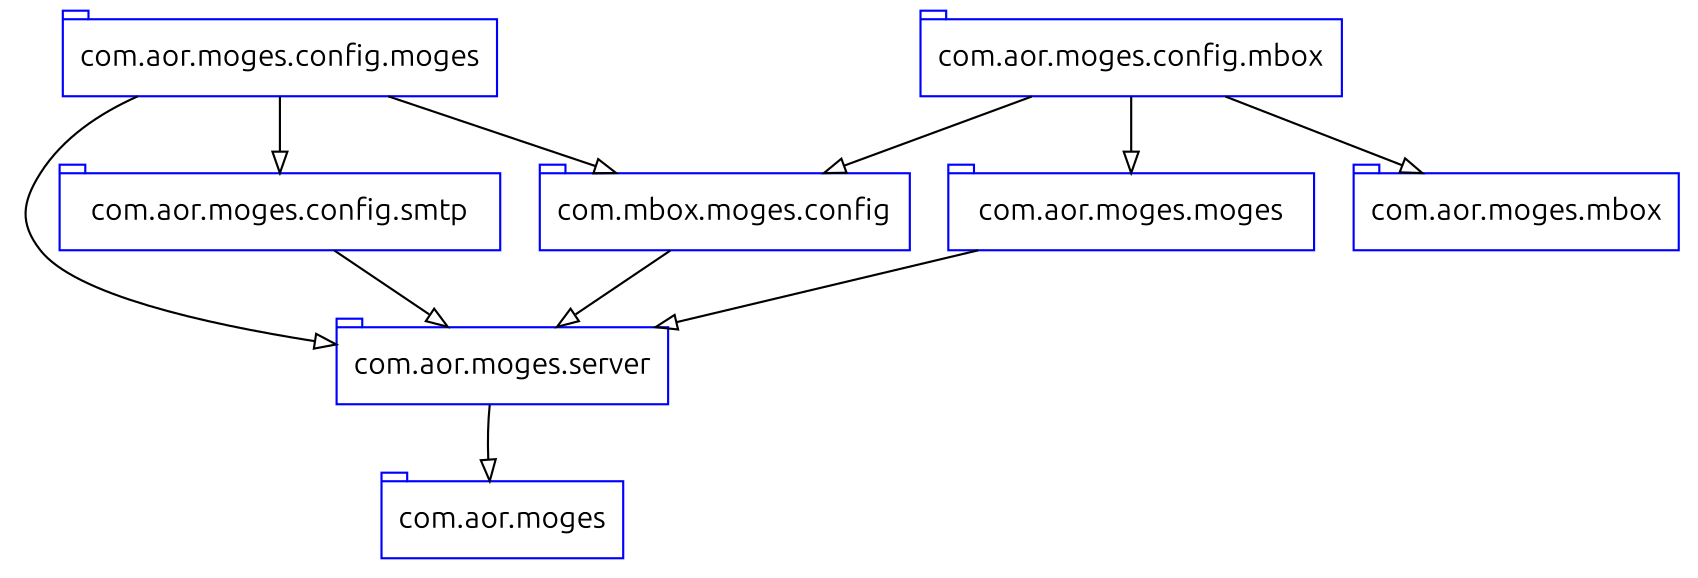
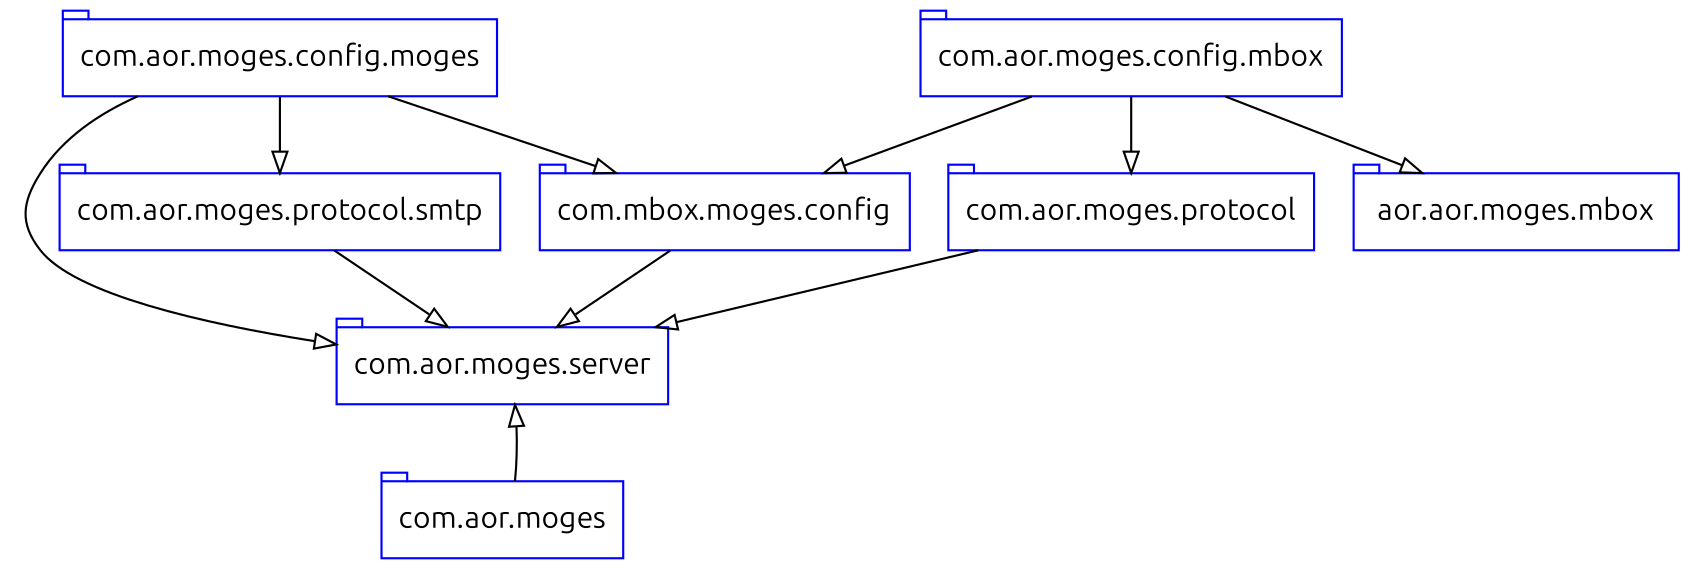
  digraph {
    fontname=Ubuntu
    node [color=blue fontname=Ubuntu shape=tab]
    edge [arrowhead=empty color=black fontname=Ubuntu style=solid]
-   n1 [label="com.aor.moges.moges"]
+   n1 [label="com.aor.moges.protocol"]
    n2 [label="com.aor.moges.server"]
    n3 [label="com.aor.moges"]
    n4 [label="com.aor.moges.config.moges"]
-   n5 [label="com.aor.moges.config.smtp"]
+   n5 [label="com.aor.moges.protocol.smtp"]
    n6 [label="com.mbox.moges.config"]
-   n7 [label="com.aor.moges.mbox"]
+   n7 [label="aor.aor.moges.mbox"]
    n8 [label="com.aor.moges.config.mbox"]
    n1 -> n2
-   n2 -> n3
+   n3 -> n2
    n4 -> n2
    n4 -> n5
    n4 -> n6
    n5 -> n2
    n6 -> n2
    n8 -> n1
    n8 -> n6
    n8 -> n7
  }
